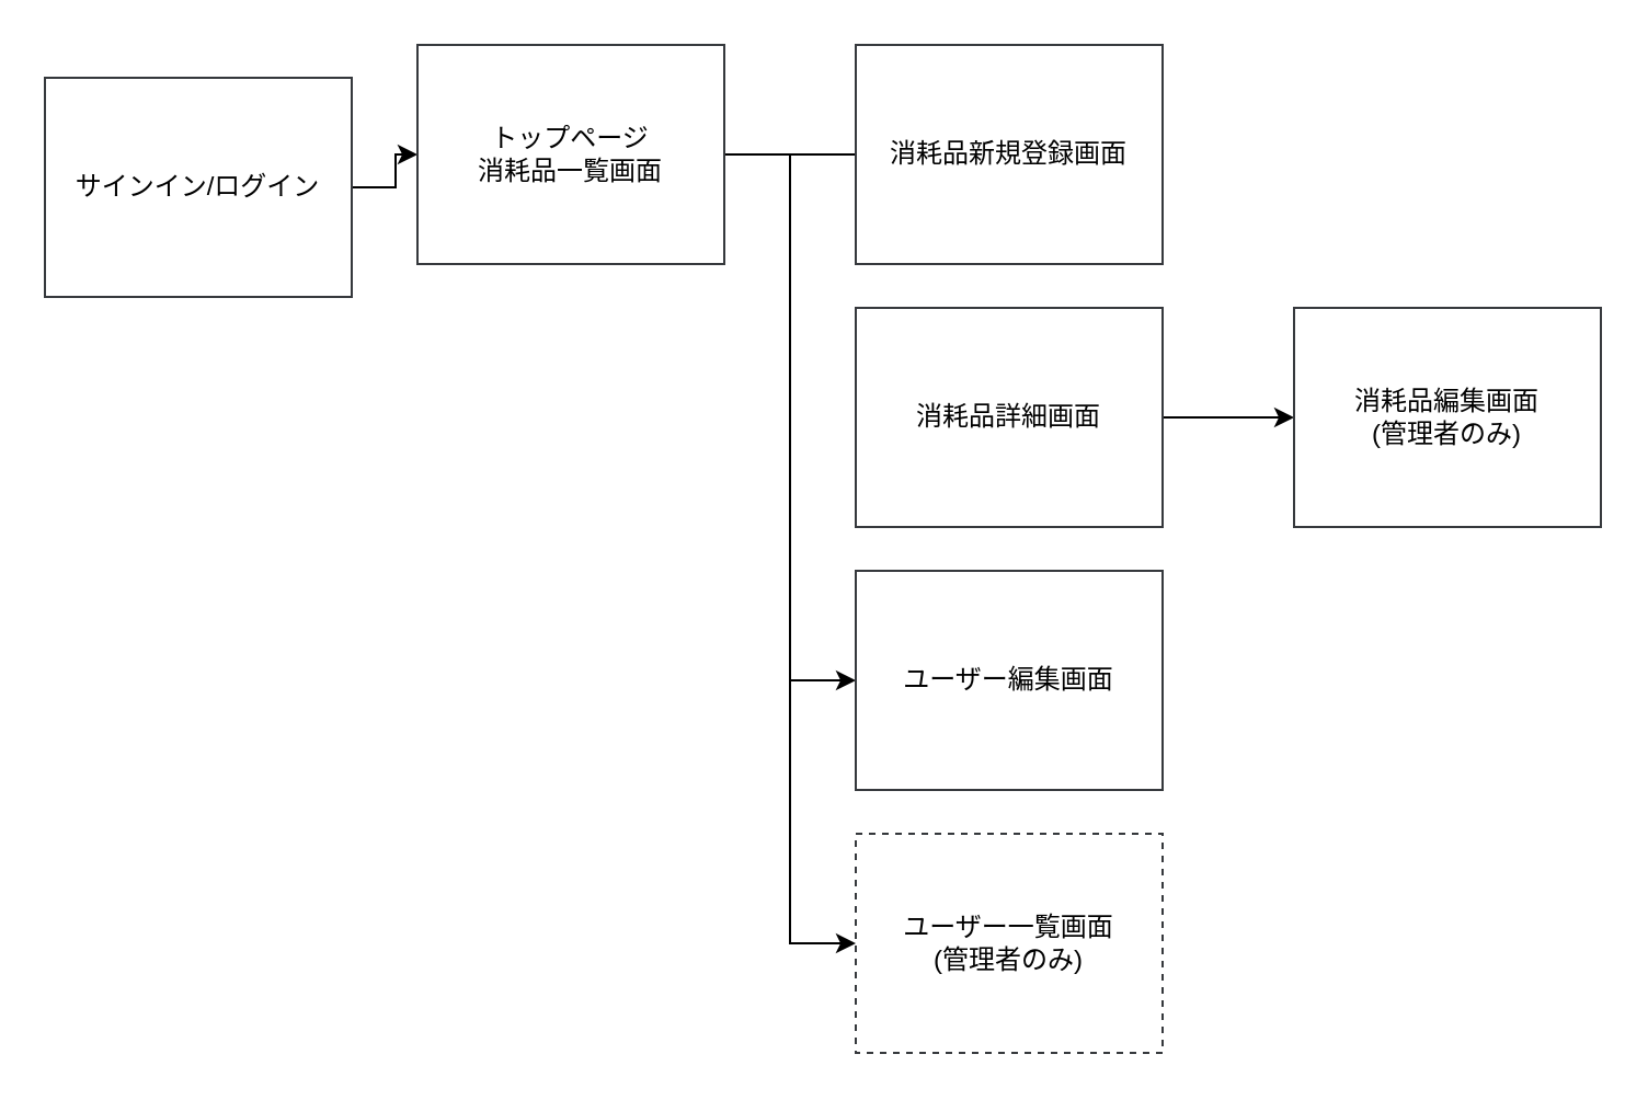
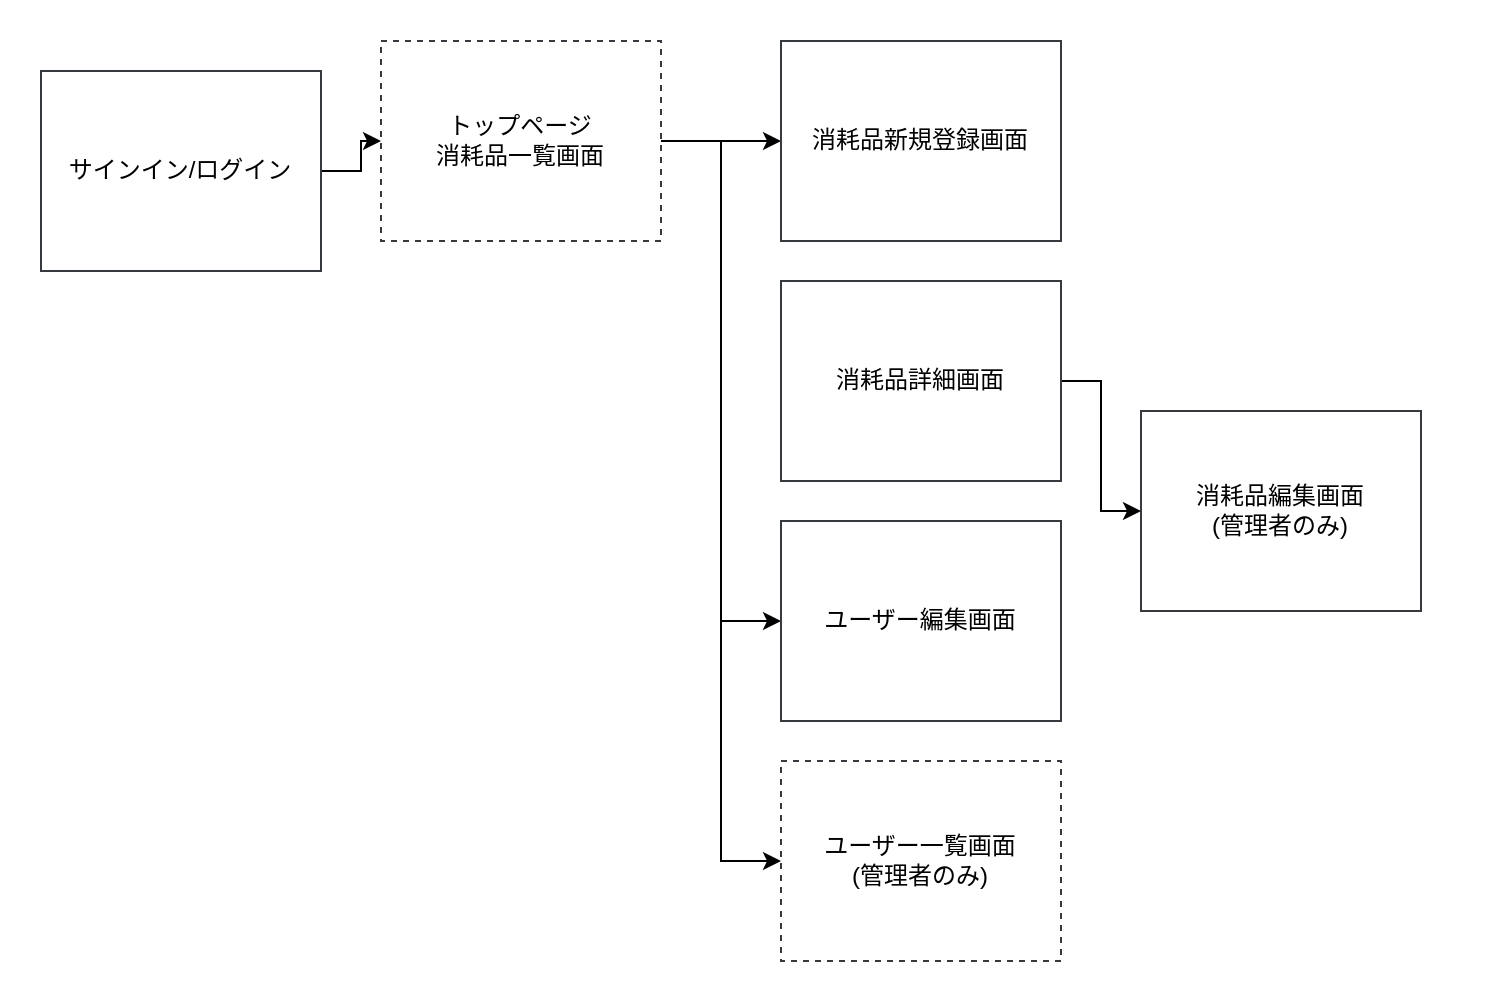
  <mxCell id="0" />
  <mxCell id="1" parent="0" />
  <mxCell id="2" style="edgeStyle=orthogonalEdgeStyle;rounded=0;orthogonalLoop=1;jettySize=auto;html=1;" edge="1" parent="1" source="3" target="7"><mxGeometry relative="1" as="geometry" /></mxCell>
  <mxCell id="3" value="&lt;font color=&quot;#000000&quot;&gt;サインイン/ログイン&lt;/font&gt;" style="rounded=0;whiteSpace=wrap;html=1;strokeColor=#36393d;fillColor=#FFFFFF;" vertex="1" parent="1"><mxGeometry x="20" y="35" width="140" height="100" as="geometry" /></mxCell>
- <mxCell id="4" style="edgeStyle=orthogonalEdgeStyle;rounded=0;orthogonalLoop=1;jettySize=auto;html=1;entryX=0;entryY=0.5;entryDx=0;entryDy=0;endArrow=none;" edge="1" parent="1" source="7" target="11"><mxGeometry relative="1" as="geometry" /></mxCell>
+ <mxCell id="4" style="edgeStyle=orthogonalEdgeStyle;rounded=0;orthogonalLoop=1;jettySize=auto;html=1;entryX=0;entryY=0.5;entryDx=0;entryDy=0;" edge="1" parent="1" source="7" target="11"><mxGeometry relative="1" as="geometry" /></mxCell>
  <mxCell id="5" style="edgeStyle=orthogonalEdgeStyle;rounded=0;orthogonalLoop=1;jettySize=auto;html=1;entryX=0;entryY=0.5;entryDx=0;entryDy=0;" edge="1" parent="1" source="7" target="12"><mxGeometry relative="1" as="geometry" /></mxCell>
  <mxCell id="6" style="edgeStyle=orthogonalEdgeStyle;rounded=0;orthogonalLoop=1;jettySize=auto;html=1;entryX=0;entryY=0.5;entryDx=0;entryDy=0;" edge="1" parent="1" source="7" target="13"><mxGeometry relative="1" as="geometry" /></mxCell>
- <mxCell id="7" value="&lt;font color=&quot;#000000&quot;&gt;トップページ&lt;br&gt;消耗品一覧画面&lt;br&gt;&lt;/font&gt;" style="rounded=0;whiteSpace=wrap;html=1;strokeColor=#36393d;fillColor=#FFFFFF;" vertex="1" parent="1"><mxGeometry x="190" y="20" width="140" height="100" as="geometry" /></mxCell>
+ <mxCell id="7" value="&lt;font color=&quot;#000000&quot;&gt;トップページ&lt;br&gt;消耗品一覧画面&lt;br&gt;&lt;/font&gt;" style="rounded=0;whiteSpace=wrap;html=1;strokeColor=#36393d;fillColor=#FFFFFF;dashed=1;" vertex="1" parent="1"><mxGeometry x="190" y="20" width="140" height="100" as="geometry" /></mxCell>
  <mxCell id="8" style="edgeStyle=orthogonalEdgeStyle;rounded=0;orthogonalLoop=1;jettySize=auto;html=1;entryX=0;entryY=0.5;entryDx=0;entryDy=0;" edge="1" parent="1" source="9" target="10"><mxGeometry relative="1" as="geometry" /></mxCell>
  <mxCell id="9" value="&lt;font color=&quot;#000000&quot;&gt;消耗品詳細画面&lt;/font&gt;" style="rounded=0;whiteSpace=wrap;html=1;strokeColor=#36393d;fillColor=#FFFFFF;" vertex="1" parent="1"><mxGeometry x="390" y="140" width="140" height="100" as="geometry" /></mxCell>
- <mxCell id="10" value="&lt;font color=&quot;#000000&quot;&gt;消耗品編集画面&lt;br&gt;(管理者のみ)&lt;br&gt;&lt;/font&gt;" style="rounded=0;whiteSpace=wrap;html=1;strokeColor=#36393d;fillColor=#FFFFFF;" vertex="1" parent="1"><mxGeometry x="590" y="140" width="140" height="100" as="geometry" /></mxCell>
+ <mxCell id="10" value="&lt;font color=&quot;#000000&quot;&gt;消耗品編集画面&lt;br&gt;(管理者のみ)&lt;br&gt;&lt;/font&gt;" style="rounded=0;whiteSpace=wrap;html=1;strokeColor=#36393d;fillColor=#FFFFFF;" vertex="1" parent="1"><mxGeometry x="570" y="205" width="140" height="100" as="geometry" /></mxCell>
  <mxCell id="11" value="&lt;font color=&quot;#000000&quot;&gt;消耗品新規登録画面&lt;/font&gt;" style="rounded=0;whiteSpace=wrap;html=1;strokeColor=#36393d;fillColor=#FFFFFF;" vertex="1" parent="1"><mxGeometry x="390" y="20" width="140" height="100" as="geometry" /></mxCell>
  <mxCell id="12" value="&lt;font color=&quot;#000000&quot;&gt;ユーザー編集画面&lt;/font&gt;" style="rounded=0;whiteSpace=wrap;html=1;strokeColor=#36393d;fillColor=#FFFFFF;" vertex="1" parent="1"><mxGeometry x="390" y="260" width="140" height="100" as="geometry" /></mxCell>
  <mxCell id="13" value="&lt;font color=&quot;#000000&quot;&gt;ユーザー一覧画面&lt;br&gt;(管理者のみ)&lt;br&gt;&lt;/font&gt;" style="rounded=0;whiteSpace=wrap;html=1;strokeColor=#36393d;fillColor=#FFFFFF;dashed=1;" vertex="1" parent="1"><mxGeometry x="390" y="380" width="140" height="100" as="geometry" /></mxCell>
